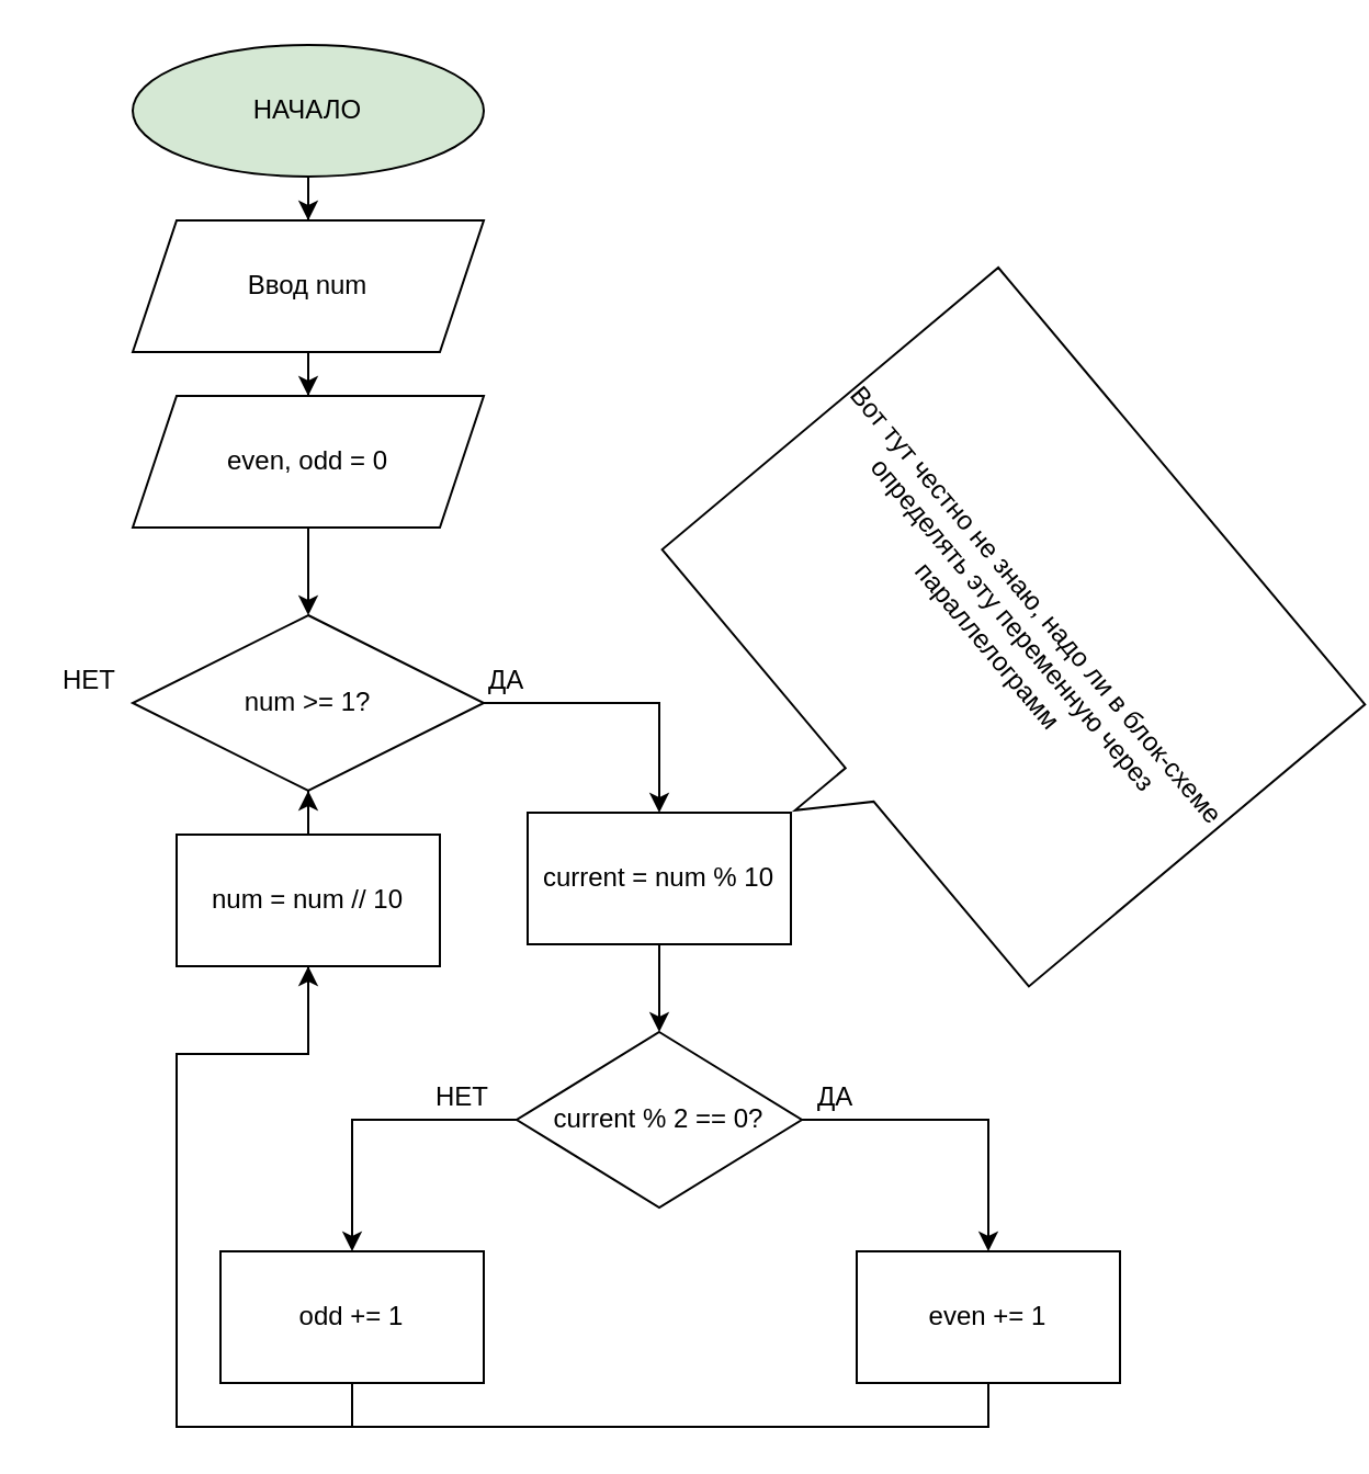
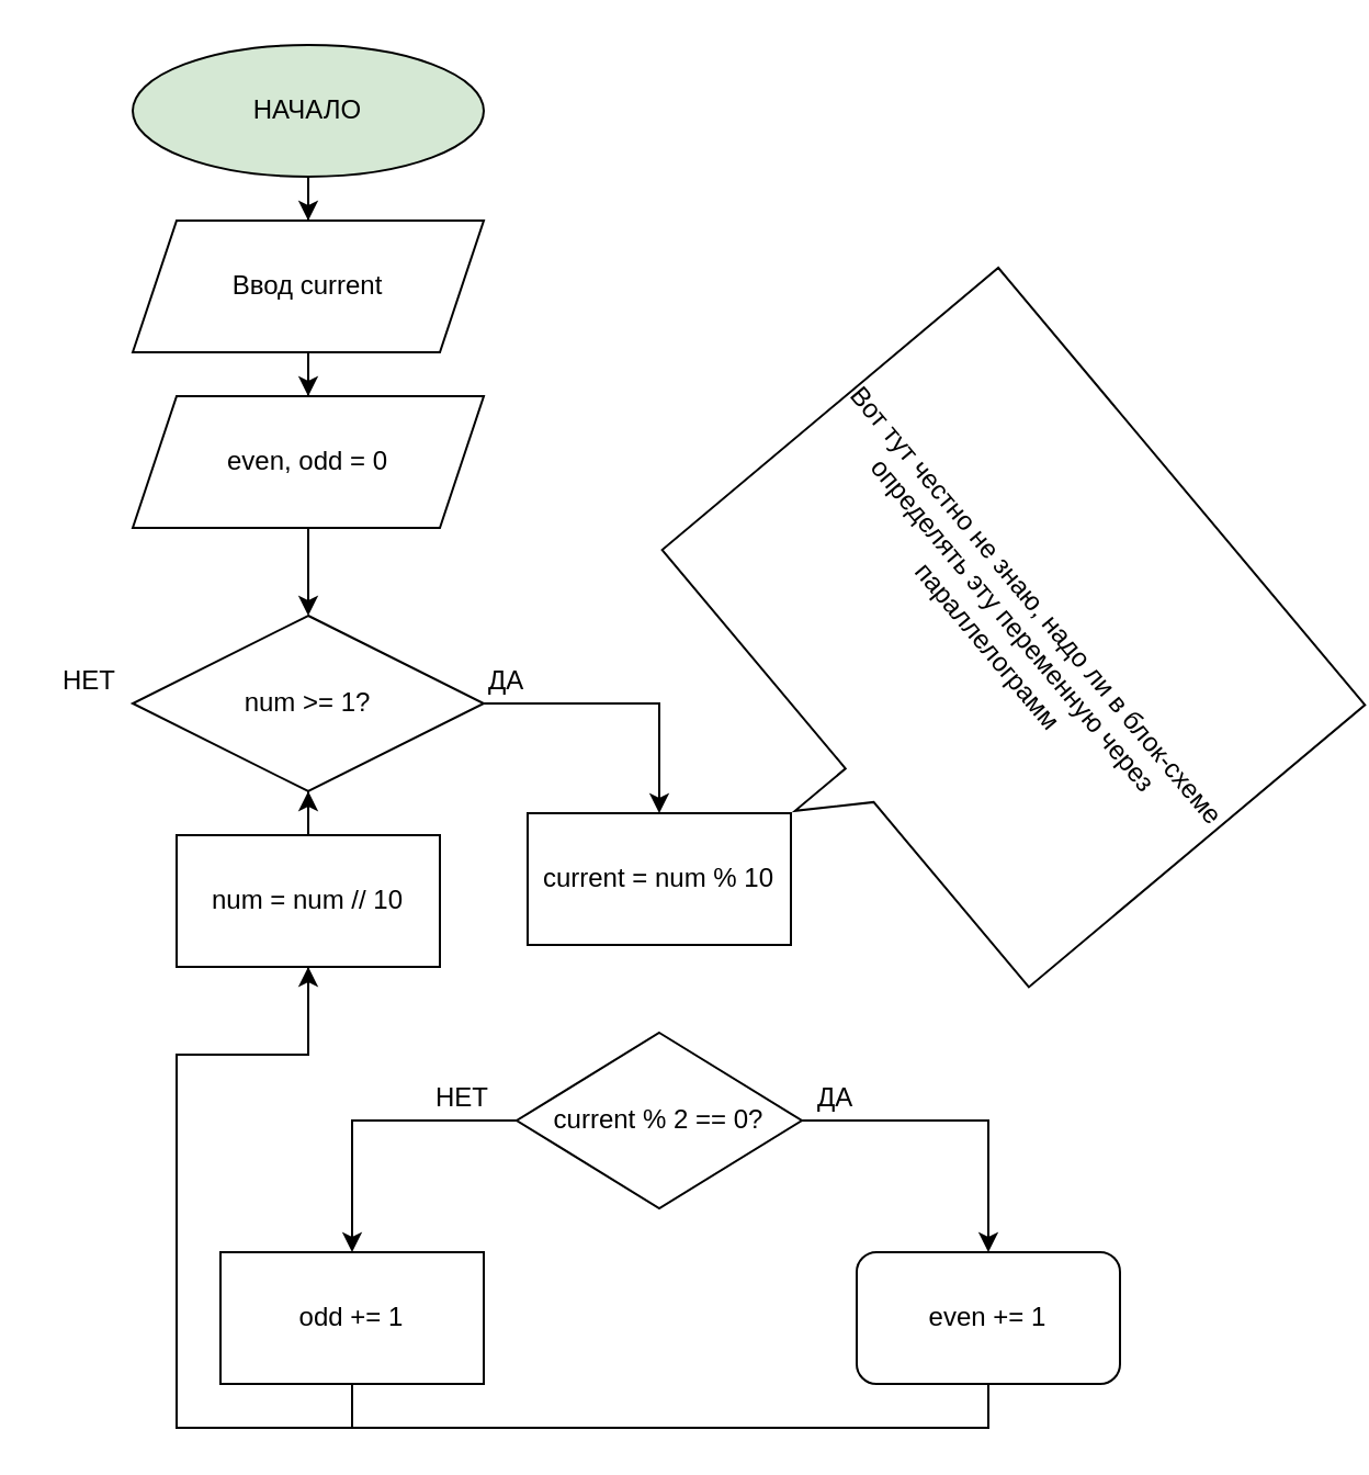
  <mxCell id="0" />
  <mxCell id="1" parent="0" />
  <mxCell id="2" value="" style="edgeStyle=orthogonalEdgeStyle;rounded=0;orthogonalLoop=1;jettySize=auto;html=1;" edge="1" parent="1" source="3" target="5"><mxGeometry relative="1" as="geometry" /></mxCell>
  <mxCell id="3" value="НАЧАЛО" style="ellipse;whiteSpace=wrap;html=1;fillColor=#d5e8d4;" vertex="1" parent="1"><mxGeometry x="60" y="20" width="160" height="60" as="geometry" /></mxCell>
  <mxCell id="4" value="" style="edgeStyle=orthogonalEdgeStyle;rounded=0;orthogonalLoop=1;jettySize=auto;html=1;" edge="1" parent="1" source="5" target="7"><mxGeometry relative="1" as="geometry" /></mxCell>
- <mxCell id="5" value="Ввод num" style="shape=parallelogram;perimeter=parallelogramPerimeter;whiteSpace=wrap;html=1;fixedSize=1;" vertex="1" parent="1"><mxGeometry x="60" y="100" width="160" height="60" as="geometry" /></mxCell>
+ <mxCell id="5" value="Ввод current" style="shape=parallelogram;perimeter=parallelogramPerimeter;whiteSpace=wrap;html=1;fixedSize=1;" vertex="1" parent="1"><mxGeometry x="60" y="100" width="160" height="60" as="geometry" /></mxCell>
  <mxCell id="6" value="" style="edgeStyle=orthogonalEdgeStyle;rounded=0;orthogonalLoop=1;jettySize=auto;html=1;" edge="1" parent="1" source="7" target="9"><mxGeometry relative="1" as="geometry" /></mxCell>
  <mxCell id="7" value="even, odd = 0" style="shape=parallelogram;perimeter=parallelogramPerimeter;whiteSpace=wrap;html=1;fixedSize=1;" vertex="1" parent="1"><mxGeometry x="60" y="180" width="160" height="60" as="geometry" /></mxCell>
  <mxCell id="8" style="edgeStyle=orthogonalEdgeStyle;rounded=0;orthogonalLoop=1;jettySize=auto;html=1;exitX=1;exitY=0.5;exitDx=0;exitDy=0;entryX=0.5;entryY=0;entryDx=0;entryDy=0;" edge="1" parent="1" source="9" target="11"><mxGeometry relative="1" as="geometry" /></mxCell>
  <mxCell id="9" value="num &amp;gt;= 1?" style="rhombus;whiteSpace=wrap;html=1;" vertex="1" parent="1"><mxGeometry x="60" y="280" width="160" height="80" as="geometry" /></mxCell>
- <mxCell id="10" value="" style="edgeStyle=orthogonalEdgeStyle;rounded=0;orthogonalLoop=1;jettySize=auto;html=1;" edge="1" parent="1" source="11" target="14"><mxGeometry relative="1" as="geometry" /></mxCell>
  <mxCell id="11" value="current = num % 10" style="whiteSpace=wrap;html=1;" vertex="1" parent="1"><mxGeometry x="240" y="370" width="120" height="60" as="geometry" /></mxCell>
  <mxCell id="12" style="edgeStyle=orthogonalEdgeStyle;rounded=0;orthogonalLoop=1;jettySize=auto;html=1;exitX=0;exitY=0.5;exitDx=0;exitDy=0;entryX=0.5;entryY=0;entryDx=0;entryDy=0;" edge="1" parent="1" source="14" target="18"><mxGeometry relative="1" as="geometry" /></mxCell>
  <mxCell id="13" style="edgeStyle=orthogonalEdgeStyle;rounded=0;orthogonalLoop=1;jettySize=auto;html=1;exitX=1;exitY=0.5;exitDx=0;exitDy=0;entryX=0.5;entryY=0;entryDx=0;entryDy=0;" edge="1" parent="1" source="14" target="16"><mxGeometry relative="1" as="geometry" /></mxCell>
  <mxCell id="14" value="current % 2 == 0?" style="rhombus;whiteSpace=wrap;html=1;" vertex="1" parent="1"><mxGeometry x="235" y="470" width="130" height="80" as="geometry" /></mxCell>
  <mxCell id="15" style="edgeStyle=orthogonalEdgeStyle;rounded=0;orthogonalLoop=1;jettySize=auto;html=1;exitX=0.5;exitY=1;exitDx=0;exitDy=0;" edge="1" parent="1" source="16"><mxGeometry relative="1" as="geometry"><mxPoint x="140" y="430" as="targetPoint" /><Array as="points"><mxPoint x="450" y="650" /><mxPoint x="80" y="650" /><mxPoint x="80" y="480" /><mxPoint x="140" y="480" /></Array></mxGeometry></mxCell>
- <mxCell id="16" value="even += 1" style="whiteSpace=wrap;html=1;" vertex="1" parent="1"><mxGeometry x="390" y="570" width="120" height="60" as="geometry" /></mxCell>
+ <mxCell id="16" value="even += 1" style="whiteSpace=wrap;html=1;rounded=1;" vertex="1" parent="1"><mxGeometry x="390" y="570" width="120" height="60" as="geometry" /></mxCell>
  <mxCell id="17" style="edgeStyle=orthogonalEdgeStyle;rounded=0;orthogonalLoop=1;jettySize=auto;html=1;exitX=0.5;exitY=1;exitDx=0;exitDy=0;" edge="1" parent="1" source="18"><mxGeometry relative="1" as="geometry"><mxPoint x="140" y="440" as="targetPoint" /><Array as="points"><mxPoint x="160" y="650" /><mxPoint x="80" y="650" /><mxPoint x="80" y="480" /><mxPoint x="140" y="480" /></Array></mxGeometry></mxCell>
  <mxCell id="18" value="odd += 1" style="whiteSpace=wrap;html=1;" vertex="1" parent="1"><mxGeometry x="100" y="570" width="120" height="60" as="geometry" /></mxCell>
  <mxCell id="19" value="НЕТ" style="text;html=1;align=center;verticalAlign=middle;resizable=0;points=[];autosize=1;strokeColor=none;" vertex="1" parent="1"><mxGeometry x="20" y="300" width="40" height="20" as="geometry" /></mxCell>
  <mxCell id="20" value="ДА" style="text;html=1;align=center;verticalAlign=middle;resizable=0;points=[];autosize=1;strokeColor=none;" vertex="1" parent="1"><mxGeometry x="215" y="300" width="30" height="20" as="geometry" /></mxCell>
  <mxCell id="21" value="ДА" style="text;html=1;align=center;verticalAlign=middle;resizable=0;points=[];autosize=1;strokeColor=none;" vertex="1" parent="1"><mxGeometry x="365" y="490" width="30" height="20" as="geometry" /></mxCell>
  <mxCell id="22" value="НЕТ" style="text;html=1;align=center;verticalAlign=middle;resizable=0;points=[];autosize=1;strokeColor=none;" vertex="1" parent="1"><mxGeometry x="190" y="490" width="40" height="20" as="geometry" /></mxCell>
  <mxCell id="23" value="Вот тут честно не знаю, надо ли в блок-схеме определять эту переменную через параллелограмм" style="shape=callout;whiteSpace=wrap;html=1;perimeter=calloutPerimeter;rotation=50;" vertex="1" parent="1"><mxGeometry x="320" y="180" width="260" height="230" as="geometry" /></mxCell>
  <mxCell id="24" value="" style="edgeStyle=orthogonalEdgeStyle;rounded=0;orthogonalLoop=1;jettySize=auto;html=1;" edge="1" parent="1" source="25" target="9"><mxGeometry relative="1" as="geometry" /></mxCell>
  <mxCell id="25" value="num = num // 10" style="whiteSpace=wrap;html=1;" vertex="1" parent="1"><mxGeometry x="80" y="380" width="120" height="60" as="geometry" /></mxCell>
